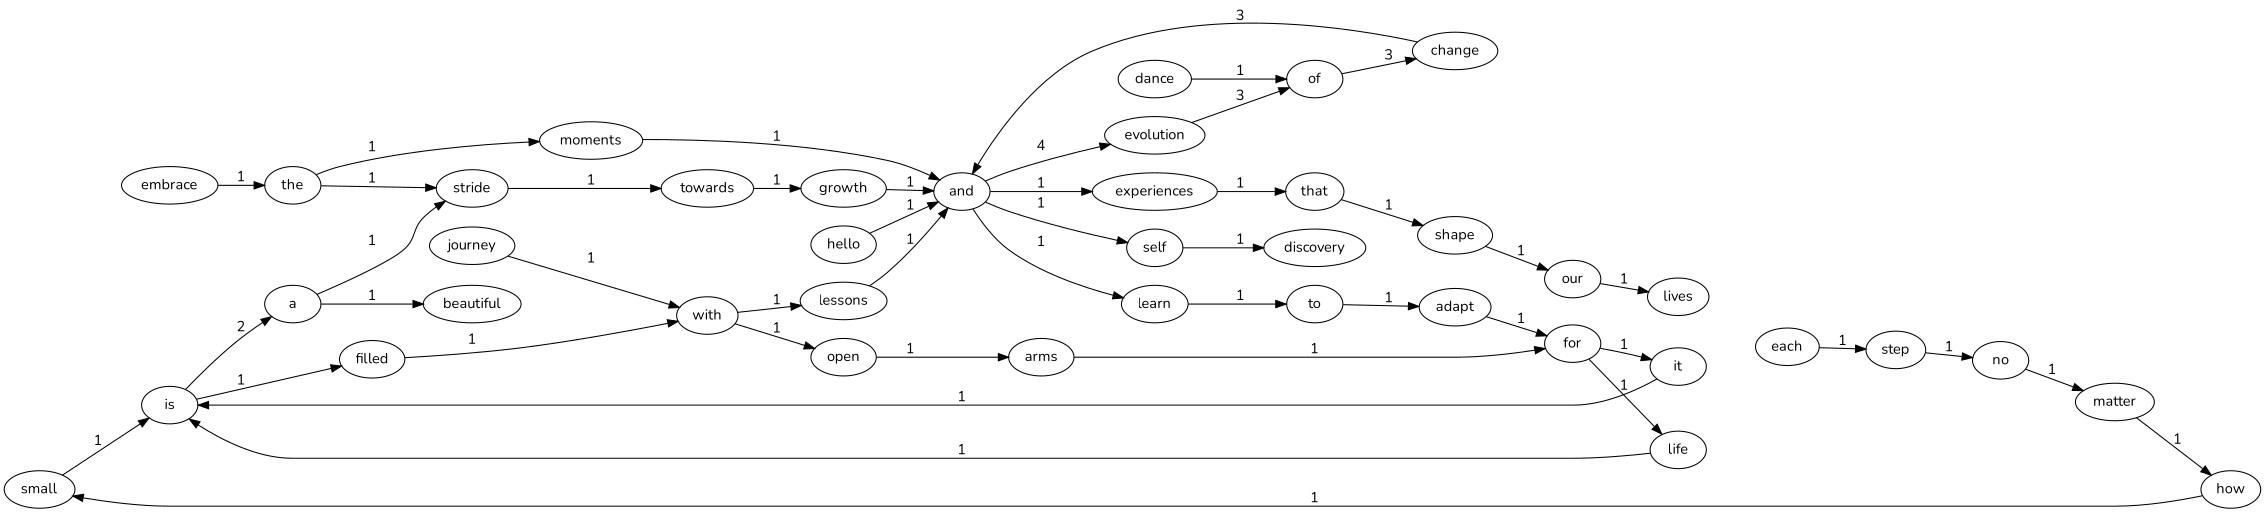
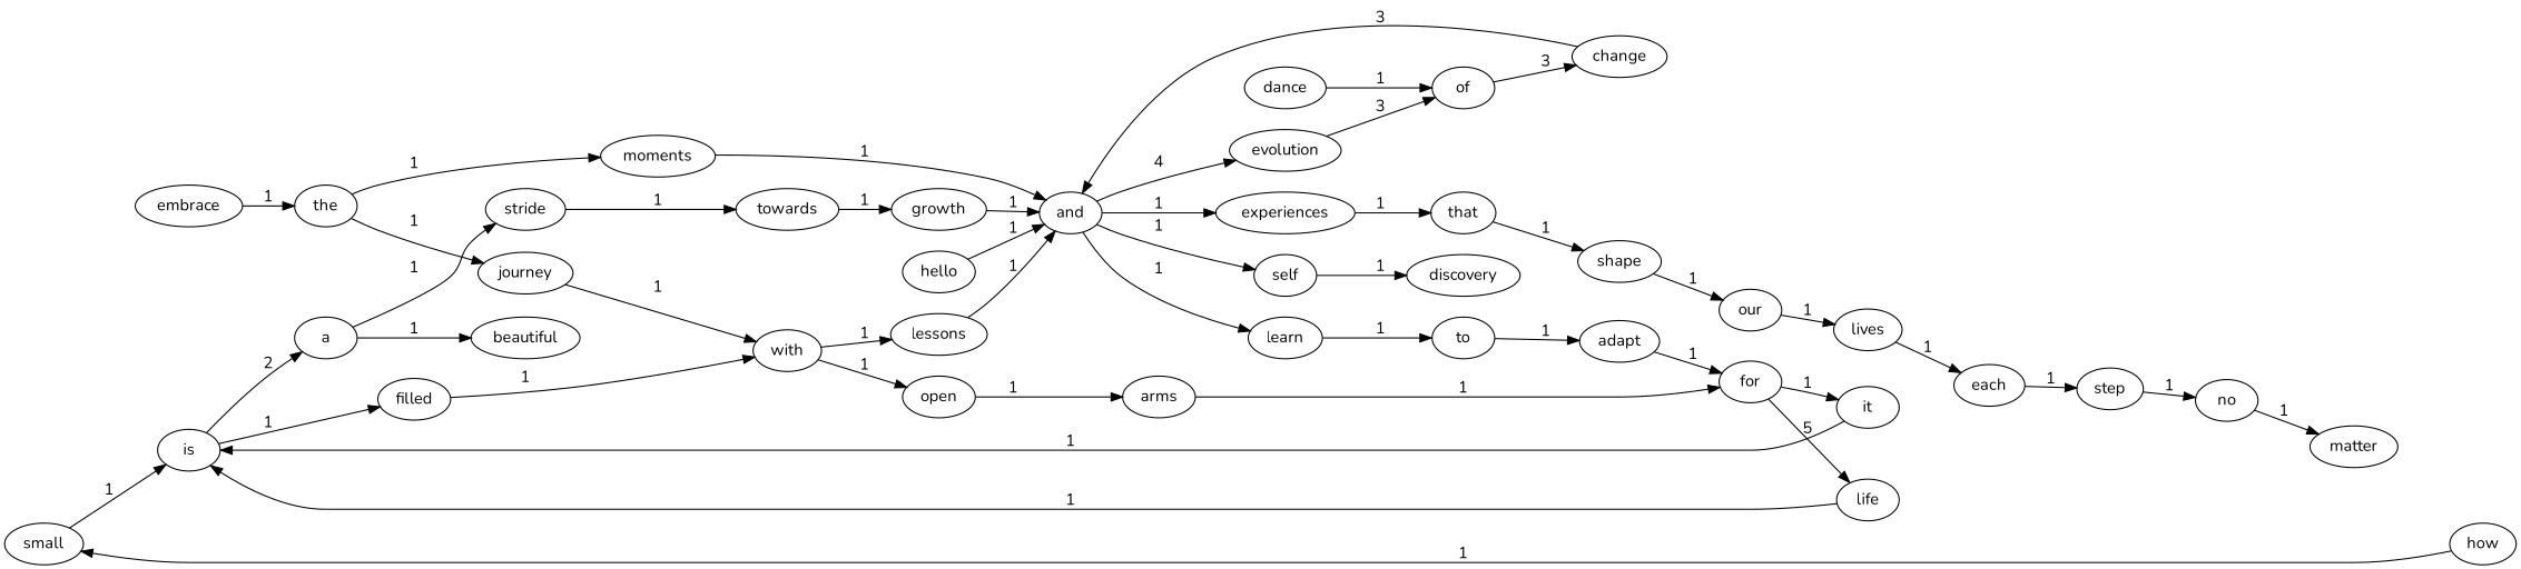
  digraph {
    fontname=Nunito
    rankdir=LR
    node [fontname=Nunito]
    edge [fontname=Nunito]
    small
    is
    a
    filled
    no
    matter
    how
    for
    life
    it
    stride
    towards
    growth
    our
    lives
    each
    dance
    of
    that
    shape
    moments
    and
    learn
    evolution
    experiences
    self
    to
    discovery
    change
    hello
    beautiful
    step
    journey
    with
    open
    lessons
    embrace
    the
    adapt
    arms
    small -> is [label=1]
    is -> a [label=2]
    is -> filled [label=1]
    a -> stride [label=1]
    a -> beautiful [label=1]
    filled -> with [label=1]
    no -> matter [label=1]
-   matter -> how [label=1]
    how -> small [label=1]
-   for -> life [label=1]
+   for -> life [label=5]
    for -> it [label=1]
    life -> is [label=1]
    it -> is [label=1]
    stride -> towards [label=1]
    towards -> growth [label=1]
    growth -> and [label=1]
    our -> lives [label=1]
+   lives -> each [label=1]
    each -> step [label=1]
    dance -> of [label=1]
    of -> change [label=3]
    that -> shape [label=1]
    shape -> our [label=1]
    moments -> and [label=1]
    and -> learn [label=1]
    and -> evolution [label=4]
    and -> experiences [label=1]
    and -> self [label=1]
    learn -> to [label=1]
    evolution -> of [label=3]
    experiences -> that [label=1]
    self -> discovery [label=1]
    to -> adapt [label=1]
    change -> and [label=3]
    hello -> and [label=1]
    step -> no [label=1]
    journey -> with [label=1]
    with -> open [label=1]
    with -> lessons [label=1]
    open -> arms [label=1]
    lessons -> and [label=1]
    embrace -> the [label=1]
    the -> moments [label=1]
-   the -> stride [label=1]
+   the -> journey [label=1]
    adapt -> for [label=1]
    arms -> for [label=1]
  }
